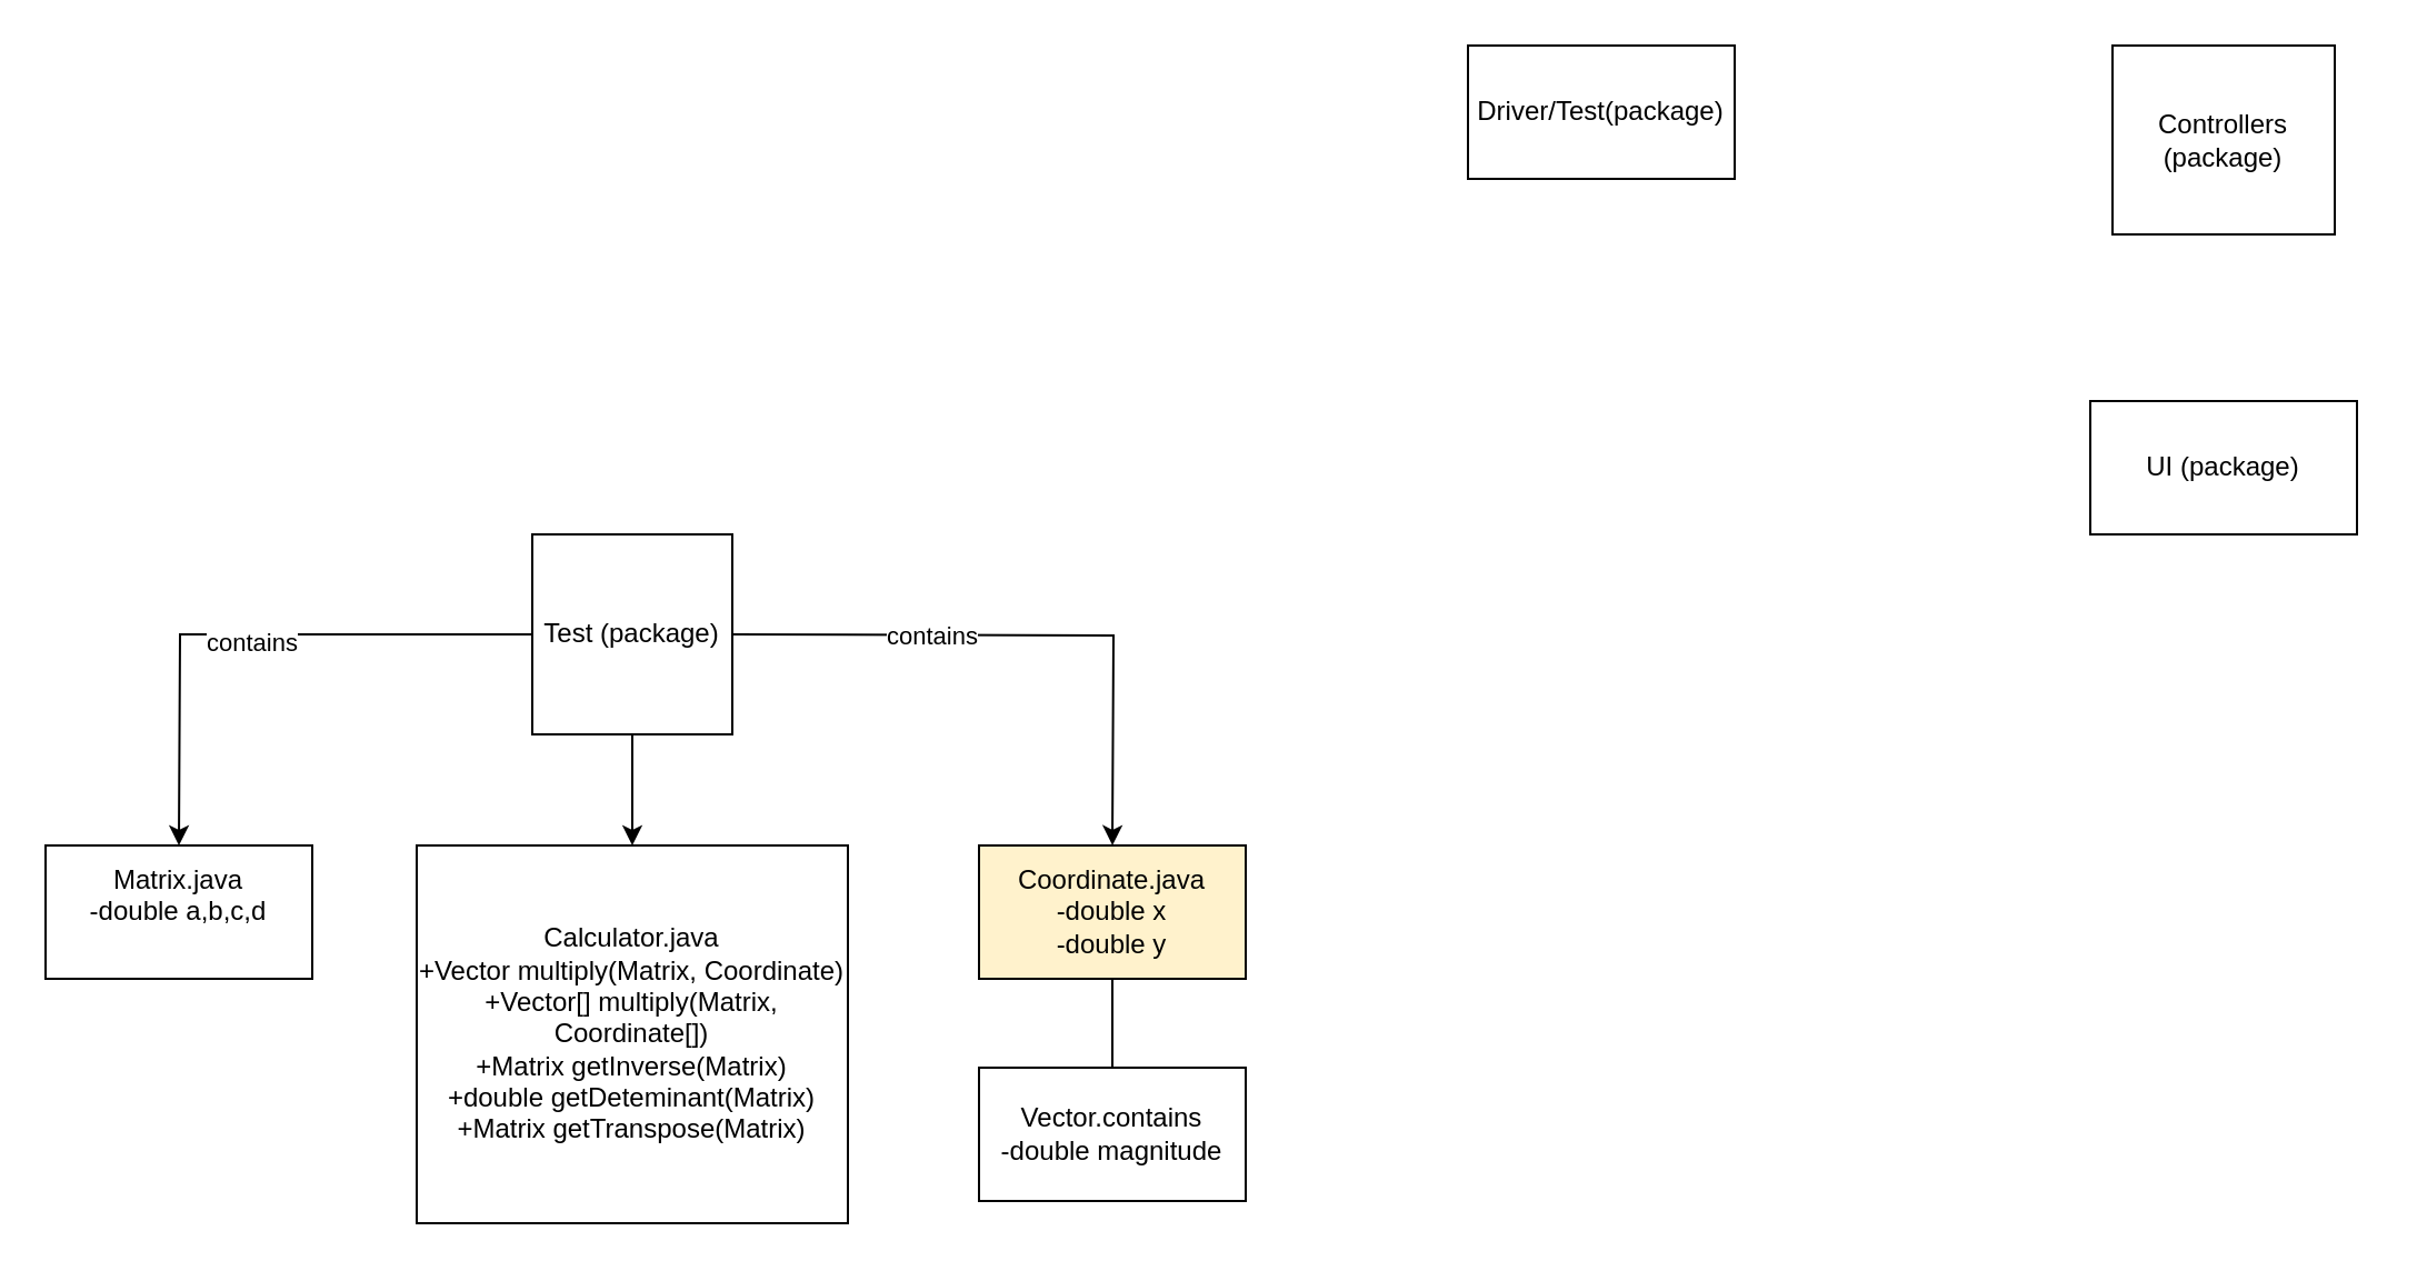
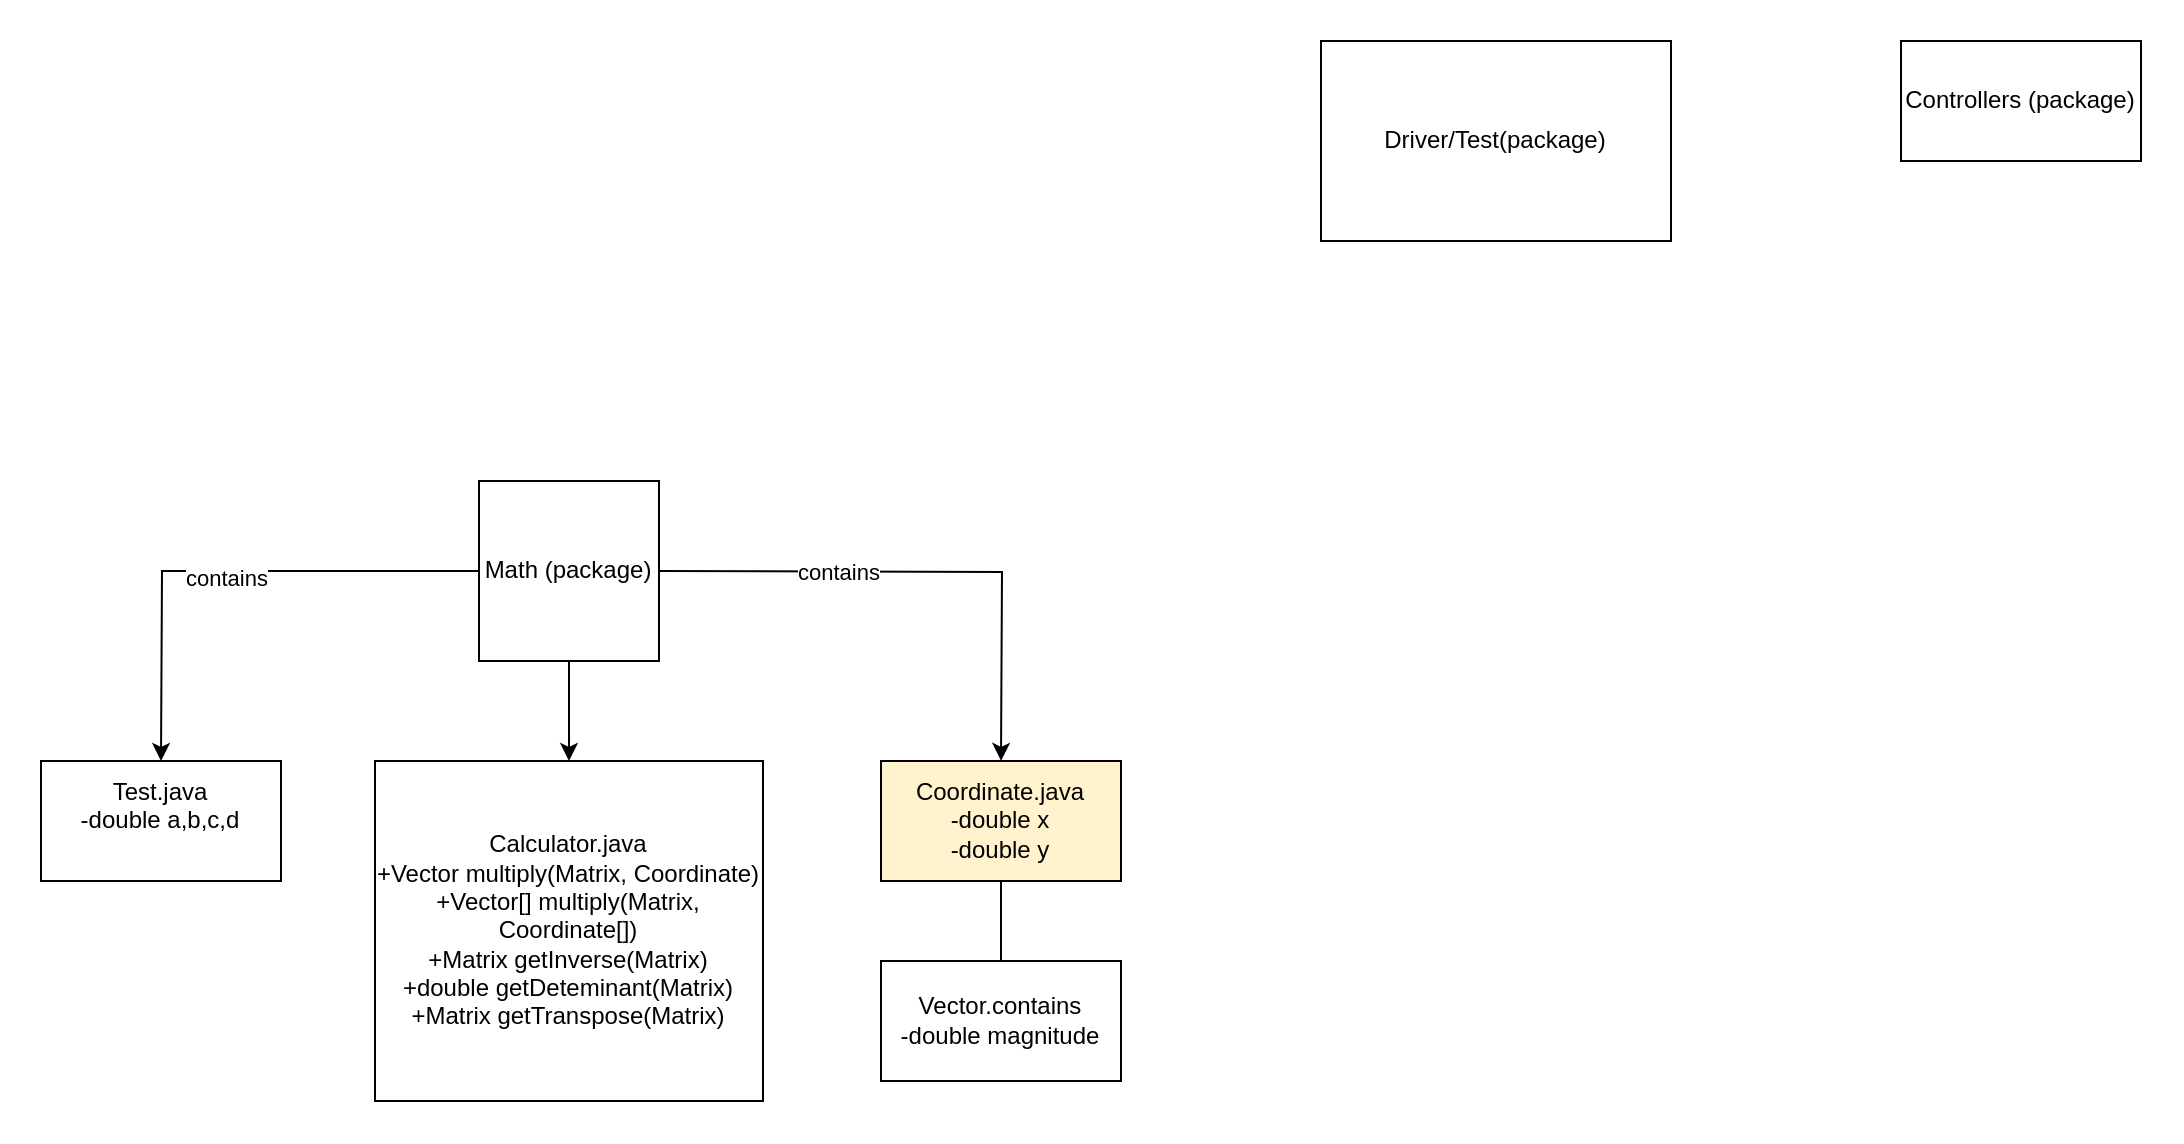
  <mxCell id="0" />
  <mxCell id="1" parent="0" />
  <mxCell id="2" style="edgeStyle=orthogonalEdgeStyle;rounded=0;orthogonalLoop=1;jettySize=auto;html=1;" edge="1" parent="1" source="7"><mxGeometry relative="1" as="geometry"><mxPoint x="80" as="targetPoint" y="380" /></mxGeometry></mxCell>
  <mxCell id="3" value="contains" style="edgeLabel;html=1;align=center;verticalAlign=middle;resizable=0;points=[];" vertex="1" connectable="0" parent="2"><mxGeometry x="-0.006" y="3" relative="1" as="geometry"><mxPoint as="offset" /></mxGeometry></mxCell>
  <mxCell id="4" style="edgeStyle=orthogonalEdgeStyle;rounded=0;orthogonalLoop=1;jettySize=auto;html=1;entryX=0.5;entryY=0;entryDx=0;entryDy=0;" edge="1" parent="1"><mxGeometry relative="1" as="geometry"><mxPoint x="500" y="379.95" as="targetPoint" /><mxPoint x="329" y="285.003" as="sourcePoint" /></mxGeometry></mxCell>
  <mxCell id="5" value="contains" style="edgeLabel;html=1;align=center;verticalAlign=middle;resizable=0;points=[];" vertex="1" connectable="0" parent="4"><mxGeometry x="-0.32" relative="1" as="geometry"><mxPoint as="offset" /></mxGeometry></mxCell>
  <mxCell id="6" style="edgeStyle=orthogonalEdgeStyle;rounded=0;orthogonalLoop=1;jettySize=auto;html=1;entryX=0.5;entryY=0;entryDx=0;entryDy=0;" edge="1" parent="1" source="7" target="12"><mxGeometry relative="1" as="geometry"><mxPoint x="284" y="470" as="targetPoint" /></mxGeometry></mxCell>
- <mxCell id="7" value="Test (package)" style="whiteSpace=wrap;html=1;aspect=fixed;" vertex="1" parent="1"><mxGeometry x="239" y="240" width="90" height="90" as="geometry" /></mxCell>
- <mxCell id="8" value="&lt;div&gt;Matrix.java&lt;/div&gt;&lt;div&gt;-double a,b,c,d&lt;/div&gt;&lt;div&gt;&lt;br&gt;&lt;/div&gt;" style="rounded=0;whiteSpace=wrap;html=1;" vertex="1" parent="1"><mxGeometry x="20" width="120" height="60" as="geometry" y="380" /></mxCell>
+ <mxCell id="7" value="Math (package)" style="whiteSpace=wrap;html=1;aspect=fixed;" vertex="1" parent="1"><mxGeometry x="239" y="240" width="90" height="90" as="geometry" /></mxCell>
+ <mxCell id="8" value="&lt;div&gt;Test.java&lt;/div&gt;&lt;div&gt;-double a,b,c,d&lt;/div&gt;&lt;div&gt;&lt;br&gt;&lt;/div&gt;" style="rounded=0;whiteSpace=wrap;html=1;" vertex="1" parent="1"><mxGeometry x="20" width="120" height="60" as="geometry" y="380" /></mxCell>
  <mxCell id="9" style="edgeStyle=orthogonalEdgeStyle;rounded=0;orthogonalLoop=1;jettySize=auto;html=1;" edge="1" parent="1" source="10"><mxGeometry relative="1" as="geometry"><mxPoint x="500" y="530" as="targetPoint" /></mxGeometry></mxCell>
  <mxCell id="10" value="&lt;div&gt;Coordinate.java&lt;/div&gt;&lt;div&gt;-double x&lt;/div&gt;&lt;div&gt;-double y&lt;br&gt;&lt;/div&gt;" style="rounded=0;whiteSpace=wrap;html=1;fillColor=#fff2cc;" vertex="1" parent="1"><mxGeometry x="440" width="120" height="60" as="geometry" y="380" /></mxCell>
  <mxCell id="11" value="&lt;div&gt;Vector.contains&lt;/div&gt;-double magnitude" style="rounded=0;whiteSpace=wrap;html=1;" vertex="1" parent="1"><mxGeometry x="440" y="480" width="120" height="60" as="geometry" /></mxCell>
  <mxCell id="12" value="&lt;div&gt;Calculator.java&lt;/div&gt;&lt;div&gt;+Vector multiply(Matrix, Coordinate)&lt;br&gt;&lt;/div&gt;&lt;div&gt;+Vector[] multiply(Matrix, Coordinate[])&lt;/div&gt;&lt;div&gt;+Matrix getInverse(Matrix)&lt;/div&gt;&lt;div&gt;+double getDeteminant(Matrix)&lt;/div&gt;&lt;div&gt;+Matrix getTranspose(Matrix)&lt;br&gt;&lt;/div&gt;" style="rounded=0;whiteSpace=wrap;html=1;" vertex="1" parent="1"><mxGeometry x="187" width="194" height="170" as="geometry" y="380" /></mxCell>
- <mxCell id="13" value="Driver/Test(package)" style="rounded=0;whiteSpace=wrap;html=1;" vertex="1" parent="1"><mxGeometry x="660" y="20" width="120" height="60" as="geometry" /></mxCell>
- <mxCell id="14" value="Controllers (package)" style="rounded=0;whiteSpace=wrap;html=1;" vertex="1" parent="1"><mxGeometry x="950" y="20" width="100" height="85" as="geometry" /></mxCell>
- <mxCell id="15" value="UI (package)" style="rounded=0;whiteSpace=wrap;html=1;" vertex="1" parent="1"><mxGeometry x="940" y="180" width="120" height="60" as="geometry" /></mxCell>
+ <mxCell id="13" value="Driver/Test(package)" style="rounded=0;whiteSpace=wrap;html=1;" vertex="1" parent="1"><mxGeometry x="660" y="20" width="175" height="100" as="geometry" /></mxCell>
+ <mxCell id="14" value="Controllers (package)" style="rounded=0;whiteSpace=wrap;html=1;" vertex="1" parent="1"><mxGeometry x="950" y="20" width="120" height="60" as="geometry" /></mxCell>
